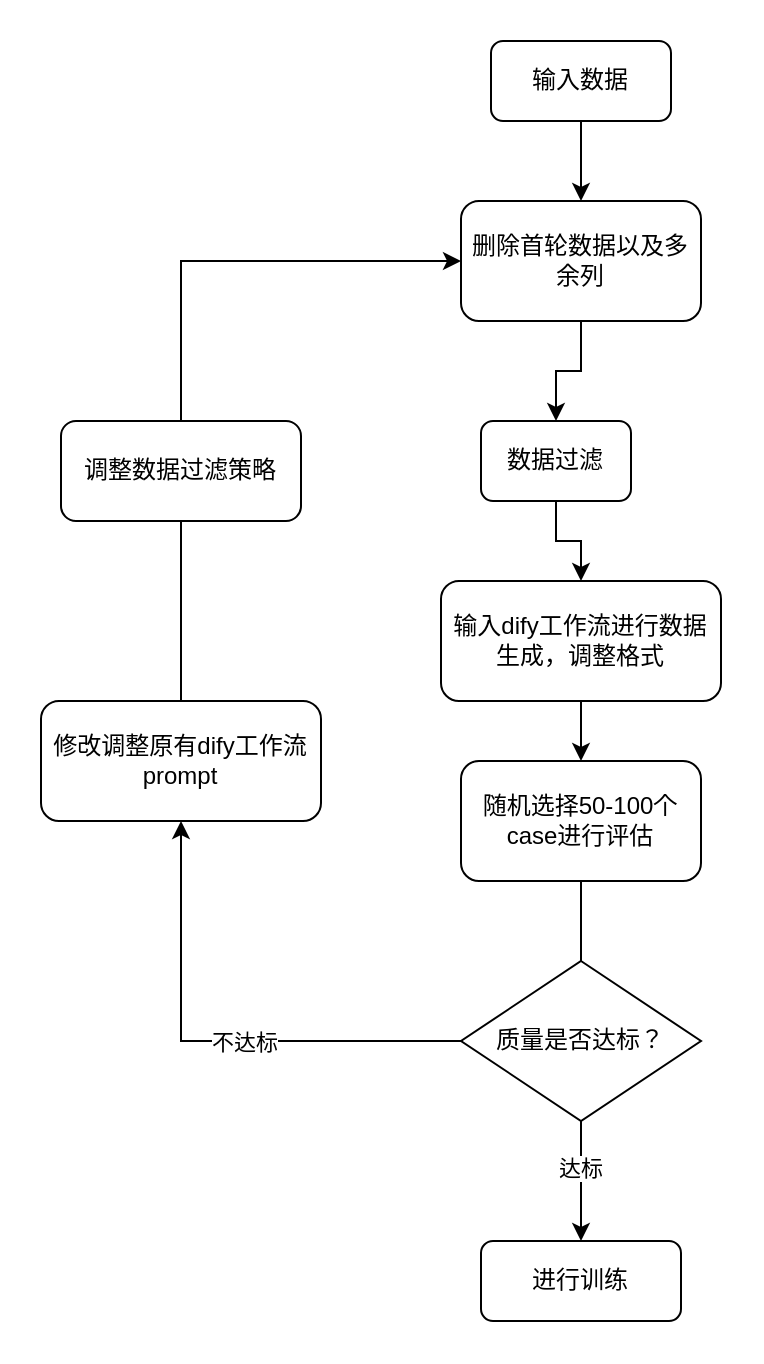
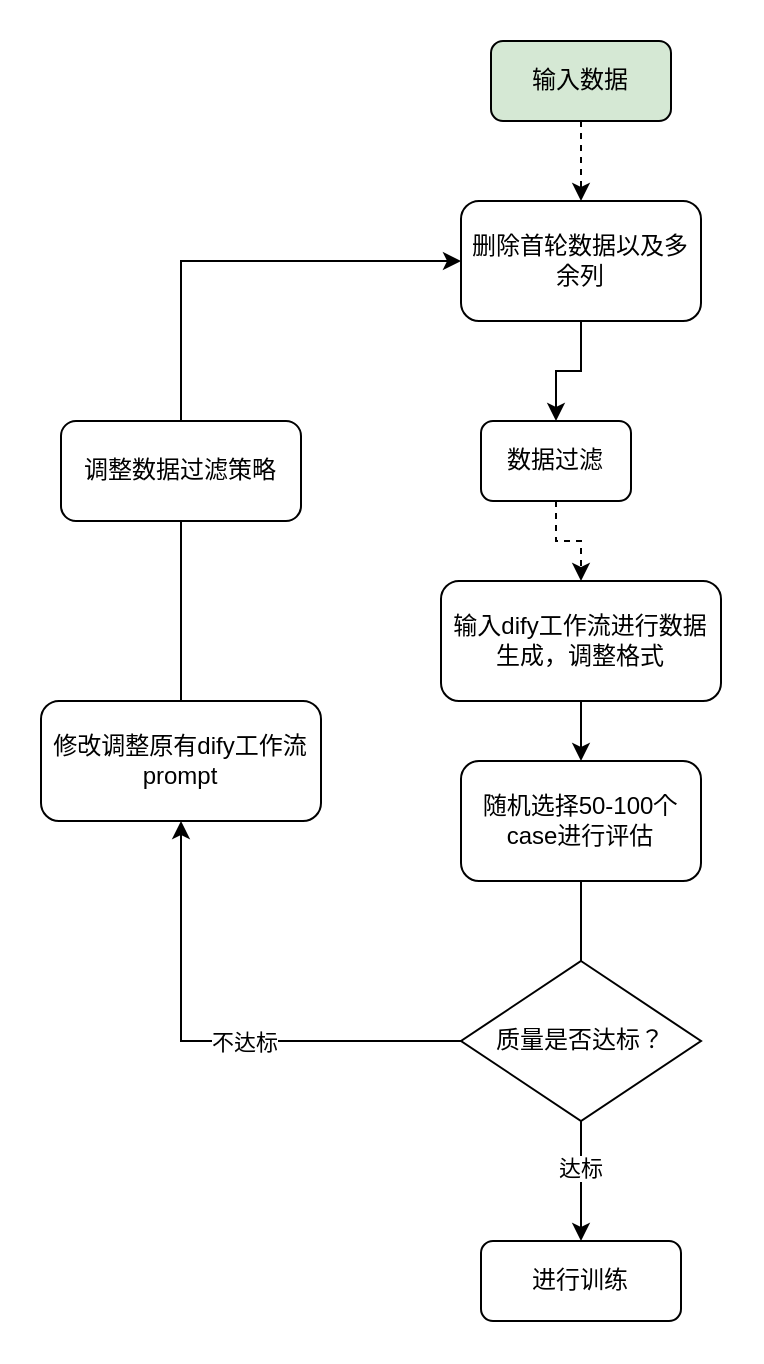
  <mxCell id="0" />
  <mxCell id="1" parent="0" />
  <mxCell id="2" value="" style="edgeStyle=orthogonalEdgeStyle;rounded=0;orthogonalLoop=1;jettySize=auto;html=1;entryX=0.5;entryY=0;entryDx=0;entryDy=0;" edge="1" parent="1" source="3" target="21"><mxGeometry relative="1" as="geometry"><mxPoint x="290.059" y="190" as="targetPoint" /></mxGeometry></mxCell>
  <mxCell id="3" value="删除首轮数据以及多余列" style="rounded=1;whiteSpace=wrap;html=1;" vertex="1" parent="1"><mxGeometry x="230" y="100" width="120" height="60" as="geometry" /></mxCell>
- <mxCell id="4" style="edgeStyle=orthogonalEdgeStyle;rounded=0;orthogonalLoop=1;jettySize=auto;html=1;entryX=0.5;entryY=0;entryDx=0;entryDy=0;" edge="1" parent="1" source="5" target="3"><mxGeometry relative="1" as="geometry" /></mxCell>
- <mxCell id="5" value="输入数据" style="rounded=1;whiteSpace=wrap;html=1;" vertex="1" parent="1"><mxGeometry x="245" y="20" width="90" height="40" as="geometry" /></mxCell>
+ <mxCell id="4" style="edgeStyle=orthogonalEdgeStyle;rounded=0;orthogonalLoop=1;jettySize=auto;html=1;entryX=0.5;entryY=0;entryDx=0;entryDy=0;dashed=1;" edge="1" parent="1" source="5" target="3"><mxGeometry relative="1" as="geometry" /></mxCell>
+ <mxCell id="5" value="输入数据" style="rounded=1;whiteSpace=wrap;html=1;fillColor=#d5e8d4;" vertex="1" parent="1"><mxGeometry x="245" y="20" width="90" height="40" as="geometry" /></mxCell>
  <mxCell id="6" value="" style="edgeStyle=orthogonalEdgeStyle;rounded=0;orthogonalLoop=1;jettySize=auto;html=1;" edge="1" parent="1" source="7" target="9"><mxGeometry relative="1" as="geometry" /></mxCell>
  <mxCell id="7" value="输入dify工作流进行数据生成，调整格式" style="whiteSpace=wrap;html=1;rounded=1;" vertex="1" parent="1"><mxGeometry x="220" y="290" width="140" height="60" as="geometry" /></mxCell>
  <mxCell id="8" value="" style="edgeStyle=orthogonalEdgeStyle;rounded=0;orthogonalLoop=1;jettySize=auto;html=1;" edge="1" parent="1" source="9"><mxGeometry relative="1" as="geometry"><mxPoint x="290" y="500" as="targetPoint" /></mxGeometry></mxCell>
  <mxCell id="9" value="随机选择50-100个case进行评估" style="whiteSpace=wrap;html=1;rounded=1;" vertex="1" parent="1"><mxGeometry x="230" y="380" width="120" height="60" as="geometry" /></mxCell>
  <mxCell id="10" value="" style="edgeStyle=orthogonalEdgeStyle;rounded=0;orthogonalLoop=1;jettySize=auto;html=1;" edge="1" parent="1" source="14" target="15"><mxGeometry relative="1" as="geometry" /></mxCell>
  <mxCell id="11" value="达标" style="edgeLabel;html=1;align=center;verticalAlign=middle;resizable=0;points=[];" vertex="1" connectable="0" parent="10"><mxGeometry x="-0.244" y="-1" relative="1" as="geometry"><mxPoint as="offset" /></mxGeometry></mxCell>
  <mxCell id="12" value="" style="edgeStyle=orthogonalEdgeStyle;rounded=0;orthogonalLoop=1;jettySize=auto;html=1;" edge="1" parent="1" source="14" target="17"><mxGeometry relative="1" as="geometry" /></mxCell>
  <mxCell id="13" value="不达标" style="edgeLabel;html=1;align=center;verticalAlign=middle;resizable=0;points=[];" vertex="1" connectable="0" parent="12"><mxGeometry x="-0.125" relative="1" as="geometry"><mxPoint as="offset" /></mxGeometry></mxCell>
  <mxCell id="14" value="质量是否达标？" style="rhombus;whiteSpace=wrap;html=1;" vertex="1" parent="1"><mxGeometry x="230" y="480" width="120" height="80" as="geometry" /></mxCell>
  <mxCell id="15" value="进行训练" style="rounded=1;whiteSpace=wrap;html=1;" vertex="1" parent="1"><mxGeometry x="240" y="620" width="100" height="40" as="geometry" /></mxCell>
  <mxCell id="16" value="" style="edgeStyle=orthogonalEdgeStyle;rounded=0;orthogonalLoop=1;jettySize=auto;html=1;endArrow=none;" edge="1" parent="1" source="17" target="19"><mxGeometry relative="1" as="geometry" /></mxCell>
  <mxCell id="17" value="修改调整原有dify工作流prompt" style="rounded=1;whiteSpace=wrap;html=1;" vertex="1" parent="1"><mxGeometry x="20" y="350" width="140" height="60" as="geometry" /></mxCell>
  <mxCell id="18" style="edgeStyle=orthogonalEdgeStyle;rounded=0;orthogonalLoop=1;jettySize=auto;html=1;entryX=0;entryY=0.5;entryDx=0;entryDy=0;" edge="1" parent="1" source="19" target="3"><mxGeometry relative="1" as="geometry"><Array as="points"><mxPoint x="90" y="130" /></Array></mxGeometry></mxCell>
  <mxCell id="19" value="调整数据过滤策略" style="whiteSpace=wrap;html=1;rounded=1;" vertex="1" parent="1"><mxGeometry x="30" y="210" width="120" height="50" as="geometry" /></mxCell>
- <mxCell id="20" style="edgeStyle=orthogonalEdgeStyle;rounded=0;orthogonalLoop=1;jettySize=auto;html=1;exitX=0.5;exitY=1;exitDx=0;exitDy=0;entryX=0.5;entryY=0;entryDx=0;entryDy=0;" edge="1" parent="1" source="21" target="7"><mxGeometry relative="1" as="geometry" /></mxCell>
+ <mxCell id="20" style="edgeStyle=orthogonalEdgeStyle;rounded=0;orthogonalLoop=1;jettySize=auto;html=1;exitX=0.5;exitY=1;exitDx=0;exitDy=0;entryX=0.5;entryY=0;entryDx=0;entryDy=0;dashed=1;" edge="1" parent="1" source="21" target="7"><mxGeometry relative="1" as="geometry" /></mxCell>
  <mxCell id="21" value="数据过滤" style="whiteSpace=wrap;html=1;rounded=1;" vertex="1" parent="1"><mxGeometry x="240" y="210" width="75" height="40" as="geometry" /></mxCell>
